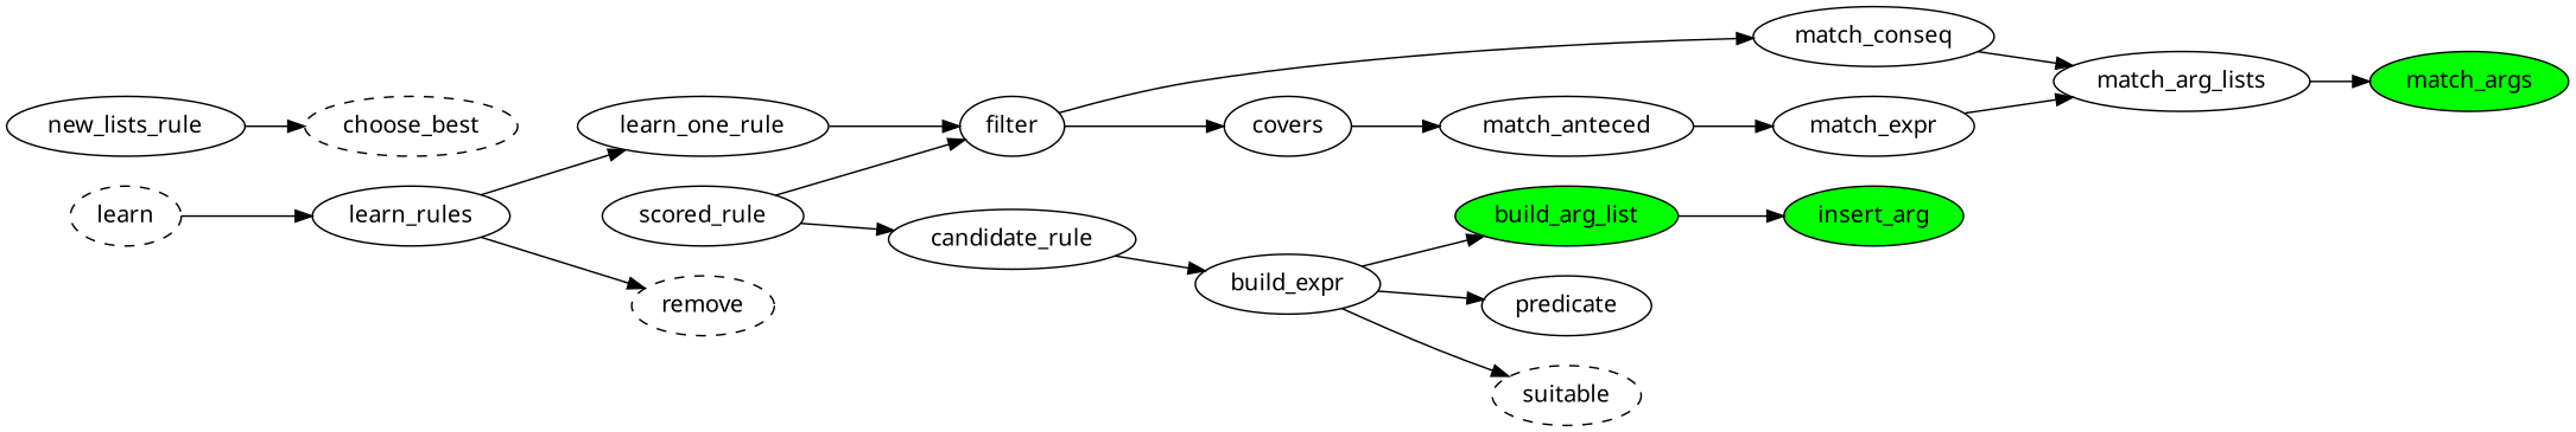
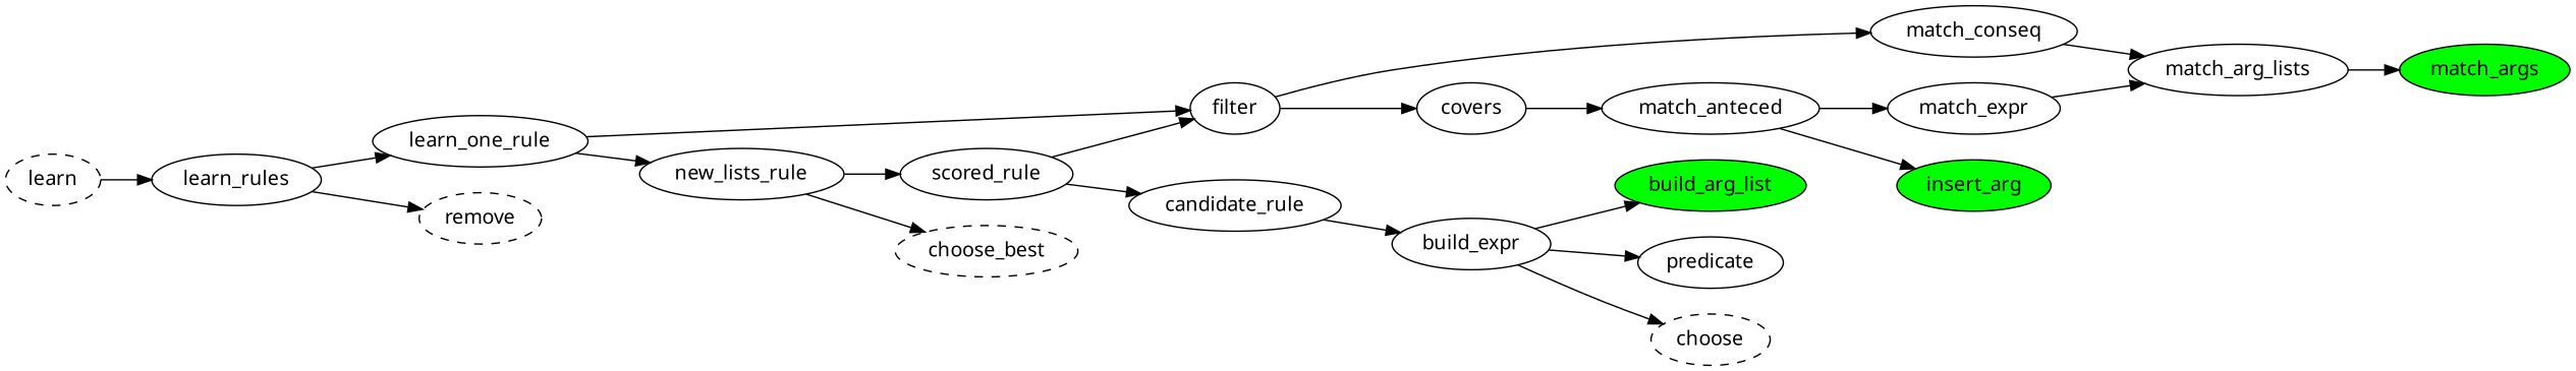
  digraph {
    fontname="Noto Sans"
    rankdir=LR
    node [fontname="Noto Sans"]
    edge [fontname="Noto Sans"]
    match_args [fillcolor=green style=filled]
    match_arg_lists
    match_expr
    match_anteced
    match_conseq
    covers
    filter
    build_arg_list [fillcolor=green style=filled]
    insert_arg [fillcolor=green style=filled]
    build_expr
    predicate
-   suitable [style=dashed]
+   suitable [style=dashed label=choose]
    candidate_rule
    scored_rule
    choose_best [style=dashed]
    n16 [label=new_lists_rule]
    learn_one_rule
    learn_rules
    remove [style=dashed]
    learn [style=dashed]
    match_arg_lists -> match_args
    match_expr -> match_arg_lists
    match_anteced -> match_expr
    match_conseq -> match_arg_lists
    covers -> match_anteced
    filter -> match_conseq
    filter -> covers
-   build_arg_list -> insert_arg
+   match_anteced -> insert_arg
    build_expr -> build_arg_list
    build_expr -> predicate
    build_expr -> suitable
    candidate_rule -> build_expr
    scored_rule -> filter
    scored_rule -> candidate_rule
+   n16 -> scored_rule
    n16 -> choose_best
    learn_one_rule -> filter
+   learn_one_rule -> n16
    learn_rules -> learn_one_rule
    learn_rules -> remove
    learn -> learn_rules
  }
